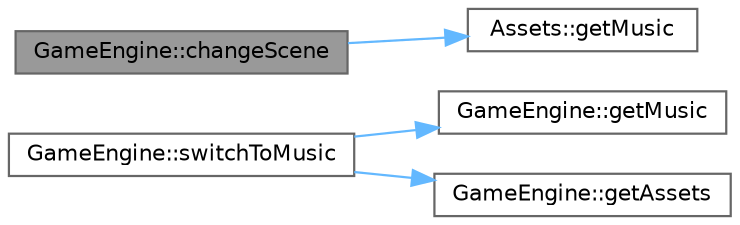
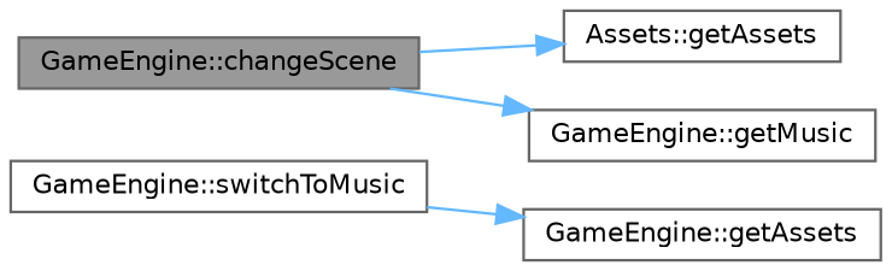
  digraph {
    rankdir=LR
    node [color=grey40 fillcolor=white fontname=Helvetica fontsize=10 shape=box style=filled]
    edge [color=steelblue1 fontname=Helvetica fontsize=10 labelfontname=Helvetica labelfontsize=10 style=solid]
    n1 [color=gray40 fillcolor=grey60 fontcolor=black height=0.2 label="GameEngine::changeScene" width=0.4]
-   n2 [height=0.2 label="Assets::getMusic" width=0.4]
+   n2 [height=0.2 label="Assets::getAssets" width=0.4]
    n3 [height=0.2 label="GameEngine::getMusic" width=0.4]
    n4 [height=0.2 label="GameEngine::switchToMusic" width=0.4]
    n5 [height=0.2 label="GameEngine::getAssets" width=0.4]
    n1 -> n2
-   n4 -> n3
+   n1 -> n3
    n4 -> n5
  }
